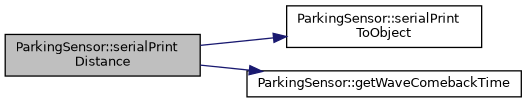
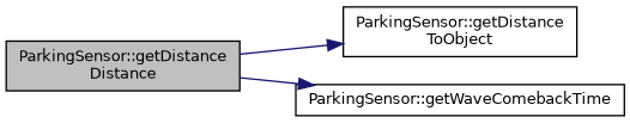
  digraph {
    rankdir=LR
    node [color=black fillcolor=white fontname=Helvetica fontsize=10 shape=record style=filled]
    edge [color=midnightblue fontname=Helvetica fontsize=10 labelfontname=Helvetica labelfontsize=10 style=solid]
-   n1 [fillcolor=grey75 fontcolor=black height=0.2 label="ParkingSensor::serialPrint\lDistance" width=0.4]
-   n2 [height=0.2 label="ParkingSensor::serialPrint\lToObject" width=0.4]
+   n1 [fillcolor=grey75 fontcolor=black height=0.2 label="ParkingSensor::getDistance\lDistance" width=0.4]
+   n2 [height=0.2 label="ParkingSensor::getDistance\lToObject" width=0.4]
    n3 [height=0.2 label="ParkingSensor::getWaveComebackTime" width=0.4]
    n1 -> n2
    n1 -> n3
  }
